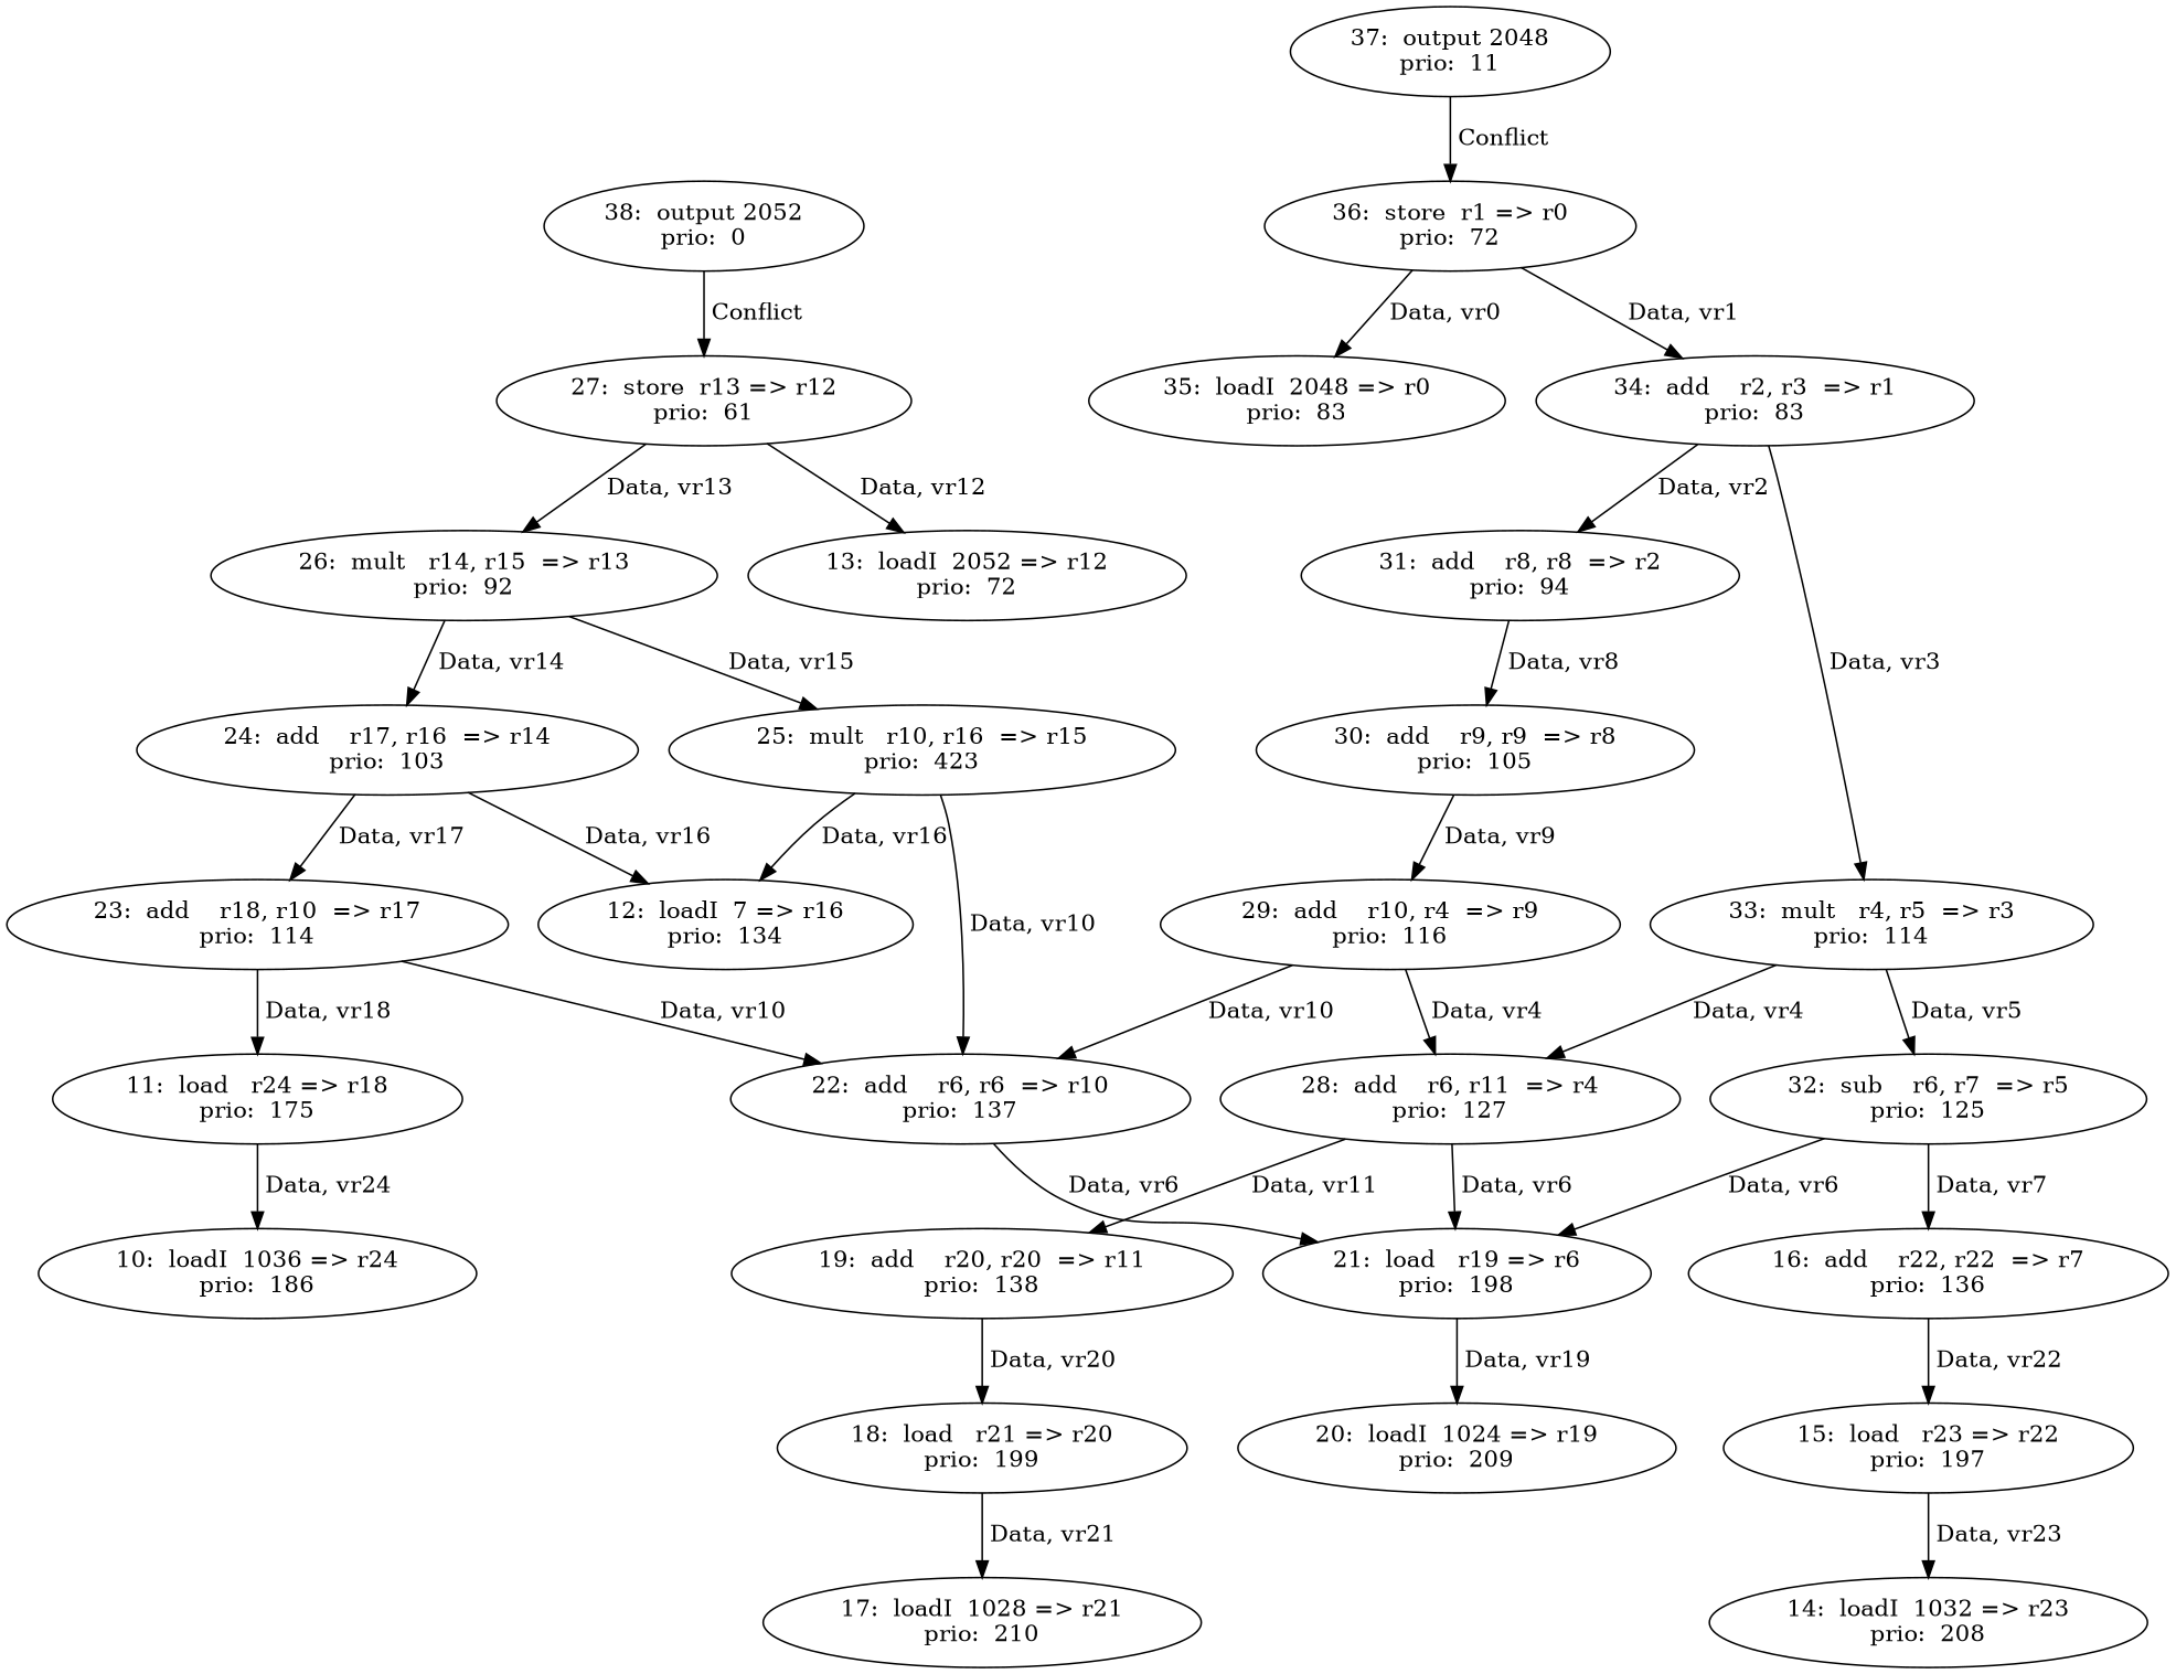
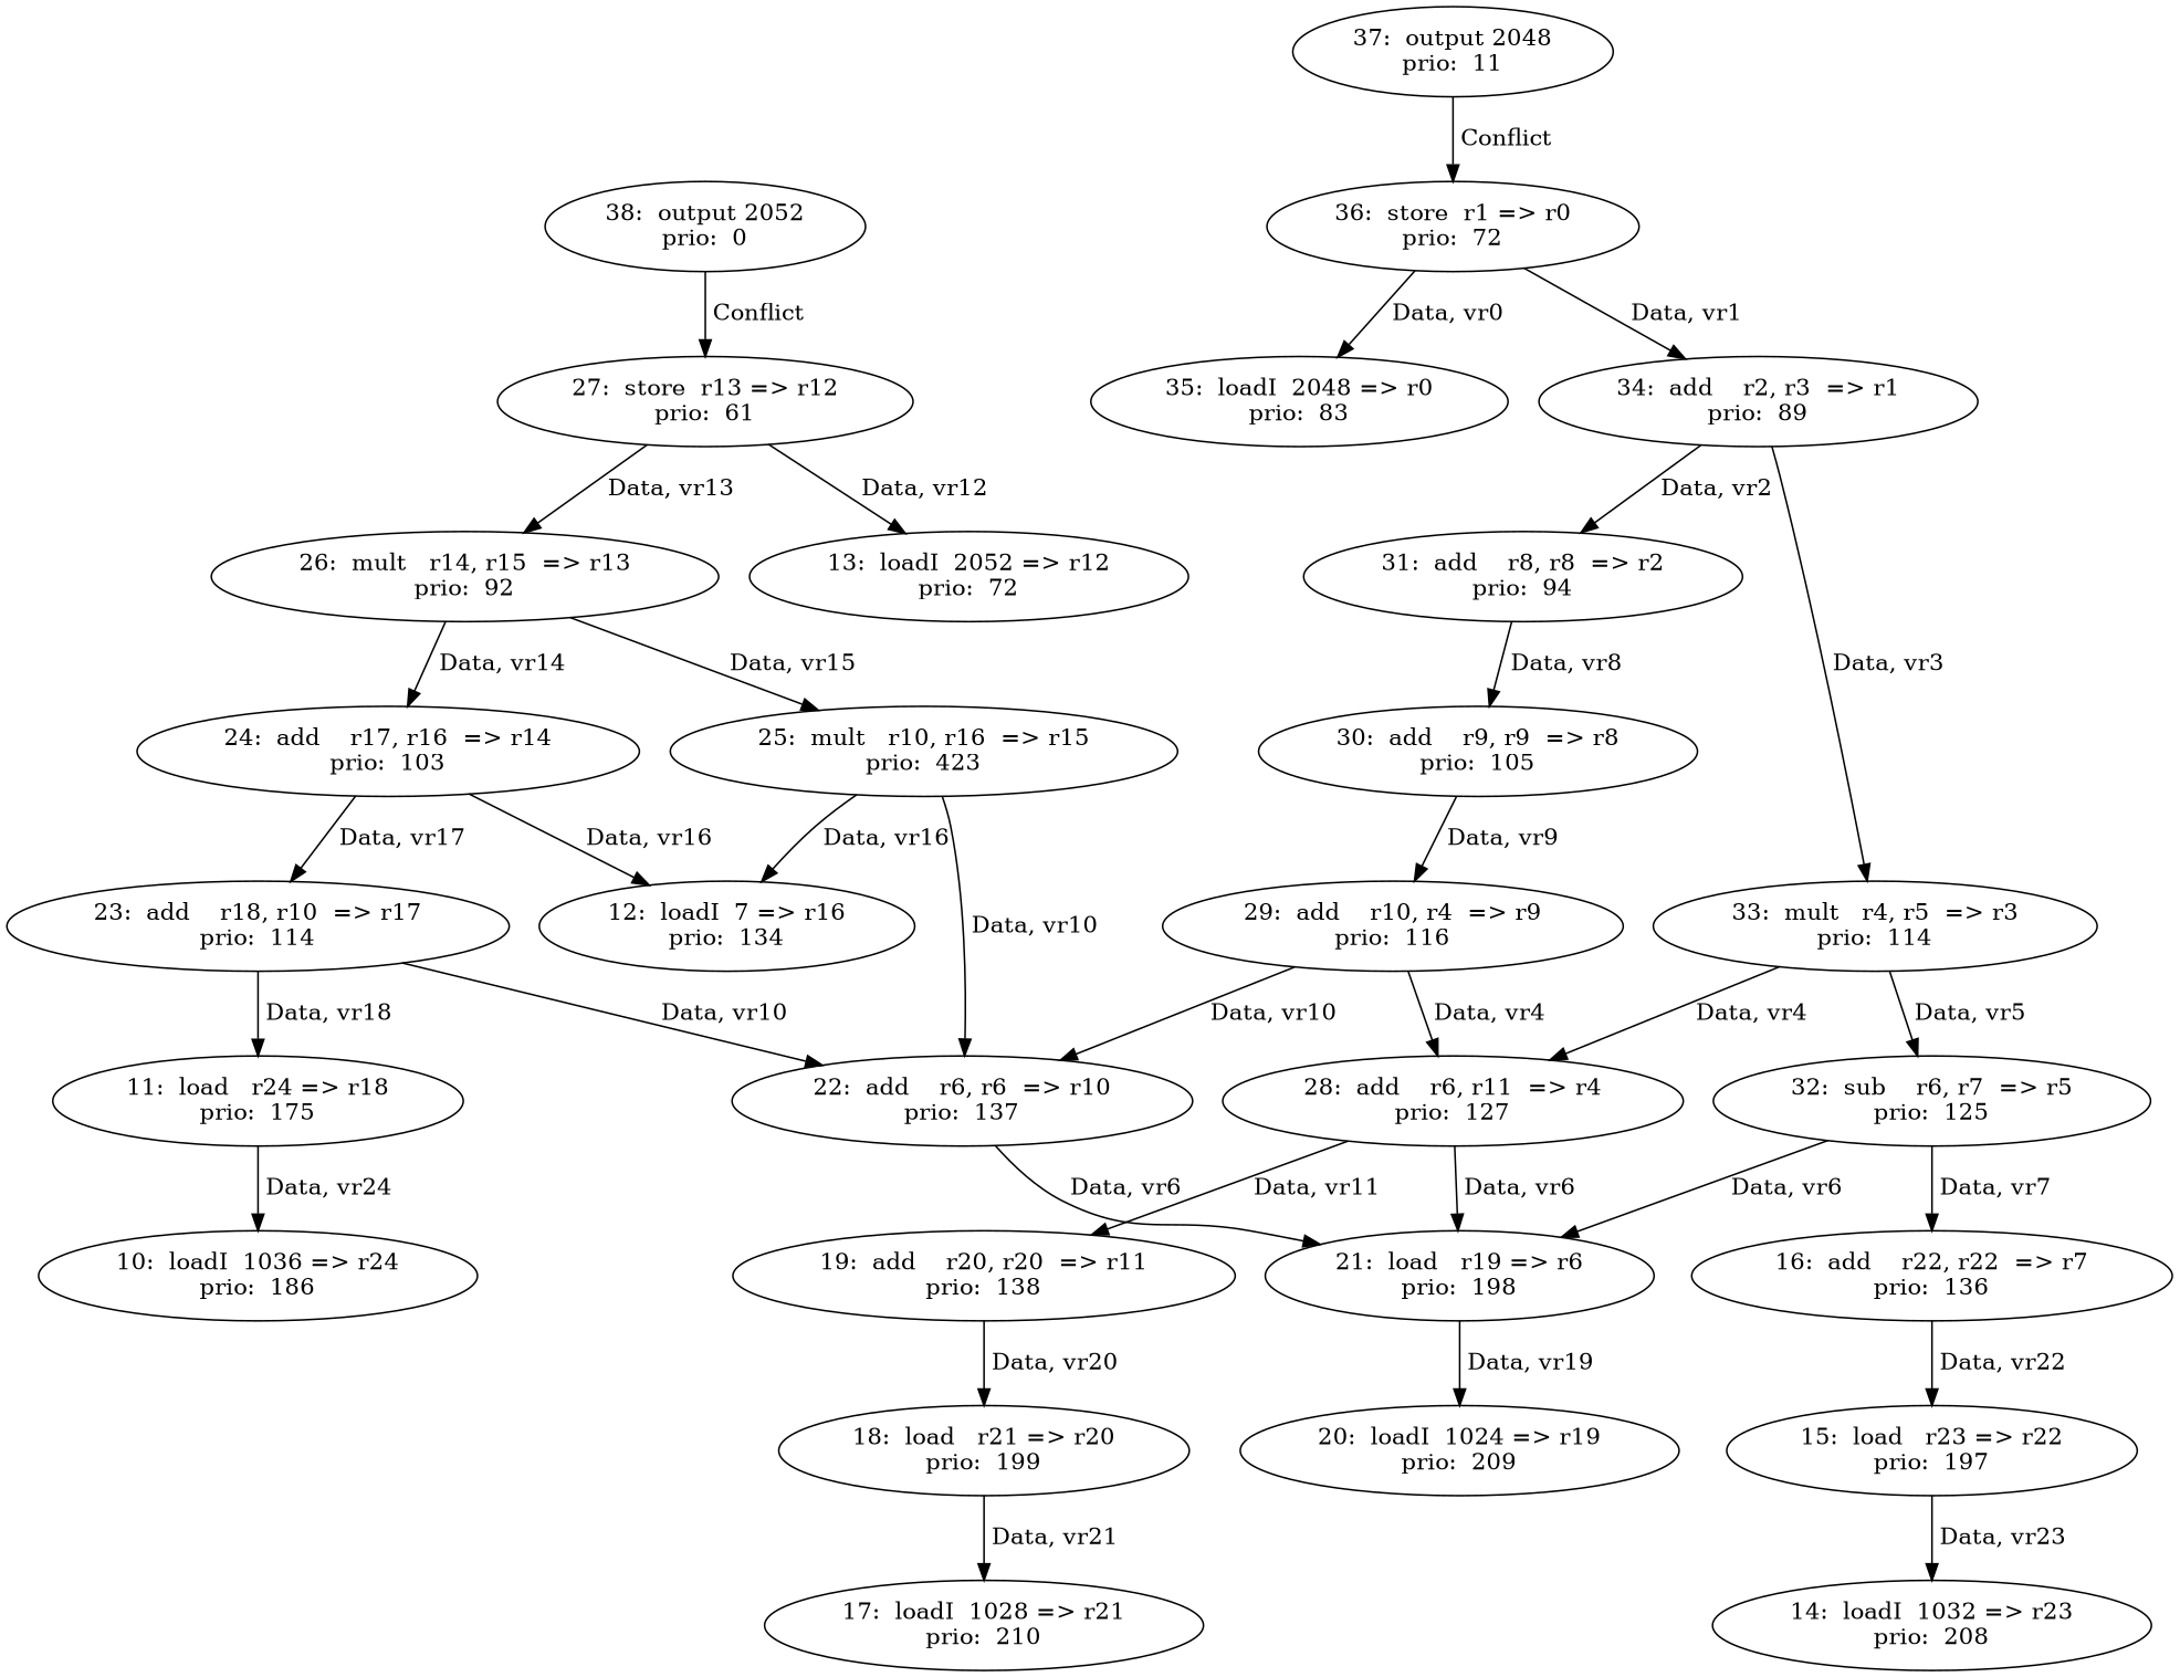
  digraph {
    n1 [label="10:  loadI  1036 => r24\nprio:  186"]
    n2 [label="11:  load   r24 => r18\nprio:  175"]
    n3 [label="12:  loadI  7 => r16\nprio:  134"]
    n4 [label="13:  loadI  2052 => r12\nprio:  72"]
    n5 [label="14:  loadI  1032 => r23\nprio:  208"]
    n6 [label="15:  load   r23 => r22\nprio:  197"]
    n7 [label="16:  add    r22, r22  => r7\nprio:  136"]
    n8 [label="17:  loadI  1028 => r21\nprio:  210"]
    n9 [label="18:  load   r21 => r20\nprio:  199"]
    n10 [label="19:  add    r20, r20  => r11\nprio:  138"]
    n11 [label="20:  loadI  1024 => r19\nprio:  209"]
    n12 [label="21:  load   r19 => r6\nprio:  198"]
    n13 [label="22:  add    r6, r6  => r10\nprio:  137"]
    n14 [label="23:  add    r18, r10  => r17\nprio:  114"]
    n15 [label="24:  add    r17, r16  => r14\nprio:  103"]
    n16 [label="25:  mult   r10, r16  => r15\nprio:  423"]
    n17 [label="26:  mult   r14, r15  => r13\nprio:  92"]
    n18 [label="27:  store  r13 => r12\nprio:  61"]
    n19 [label="28:  add    r6, r11  => r4\nprio:  127"]
    n20 [label="29:  add    r10, r4  => r9\nprio:  116"]
    n21 [label="30:  add    r9, r9  => r8\nprio:  105"]
    n22 [label="31:  add    r8, r8  => r2\nprio:  94"]
    n23 [label="32:  sub    r6, r7  => r5\nprio:  125"]
    n24 [label="33:  mult   r4, r5  => r3\nprio:  114"]
-   n25 [label="34:  add    r2, r3  => r1\nprio:  83"]
+   n25 [label="34:  add    r2, r3  => r1\nprio:  89"]
    n26 [label="35:  loadI  2048 => r0\nprio:  83"]
    n27 [label="36:  store  r1 => r0\nprio:  72"]
    n28 [label="37:  output 2048\nprio:  11"]
    n29 [label="38:  output 2052\nprio:  0"]
    n2 -> n1 [label=" Data, vr24"]
    n6 -> n5 [label=" Data, vr23"]
    n7 -> n6 [label=" Data, vr22"]
    n9 -> n8 [label=" Data, vr21"]
    n10 -> n9 [label=" Data, vr20"]
    n12 -> n11 [label=" Data, vr19"]
    n13 -> n12 [label=" Data, vr6"]
    n14 -> n2 [label=" Data, vr18"]
    n14 -> n13 [label=" Data, vr10"]
    n15 -> n3 [label=" Data, vr16"]
    n15 -> n14 [label=" Data, vr17"]
    n16 -> n3 [label=" Data, vr16"]
    n16 -> n13 [label=" Data, vr10"]
    n17 -> n15 [label=" Data, vr14"]
    n17 -> n16 [label=" Data, vr15"]
    n18 -> n4 [label=" Data, vr12"]
    n18 -> n17 [label=" Data, vr13"]
    n19 -> n10 [label=" Data, vr11"]
    n19 -> n12 [label=" Data, vr6"]
    n20 -> n13 [label=" Data, vr10"]
    n20 -> n19 [label=" Data, vr4"]
    n21 -> n20 [label=" Data, vr9"]
    n22 -> n21 [label=" Data, vr8"]
    n23 -> n7 [label=" Data, vr7"]
    n23 -> n12 [label=" Data, vr6"]
    n24 -> n19 [label=" Data, vr4"]
    n24 -> n23 [label=" Data, vr5"]
    n25 -> n22 [label=" Data, vr2"]
    n25 -> n24 [label=" Data, vr3"]
    n27 -> n25 [label=" Data, vr1"]
    n27 -> n26 [label=" Data, vr0"]
    n28 -> n27 [label=" Conflict "]
    n29 -> n18 [label=" Conflict "]
  }
